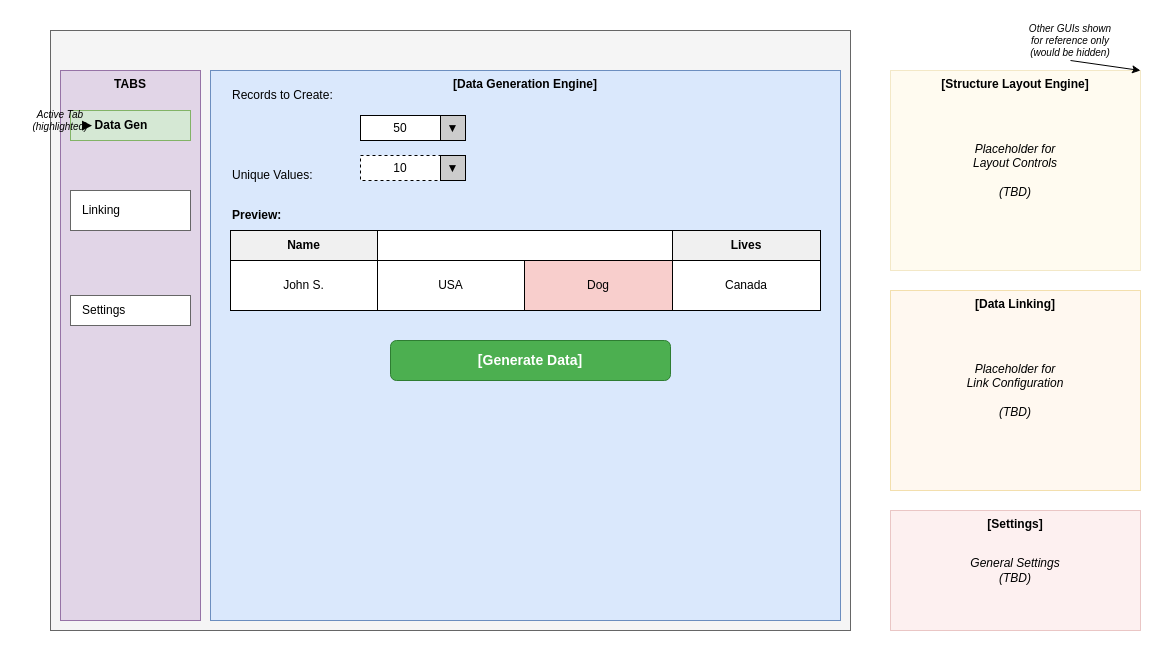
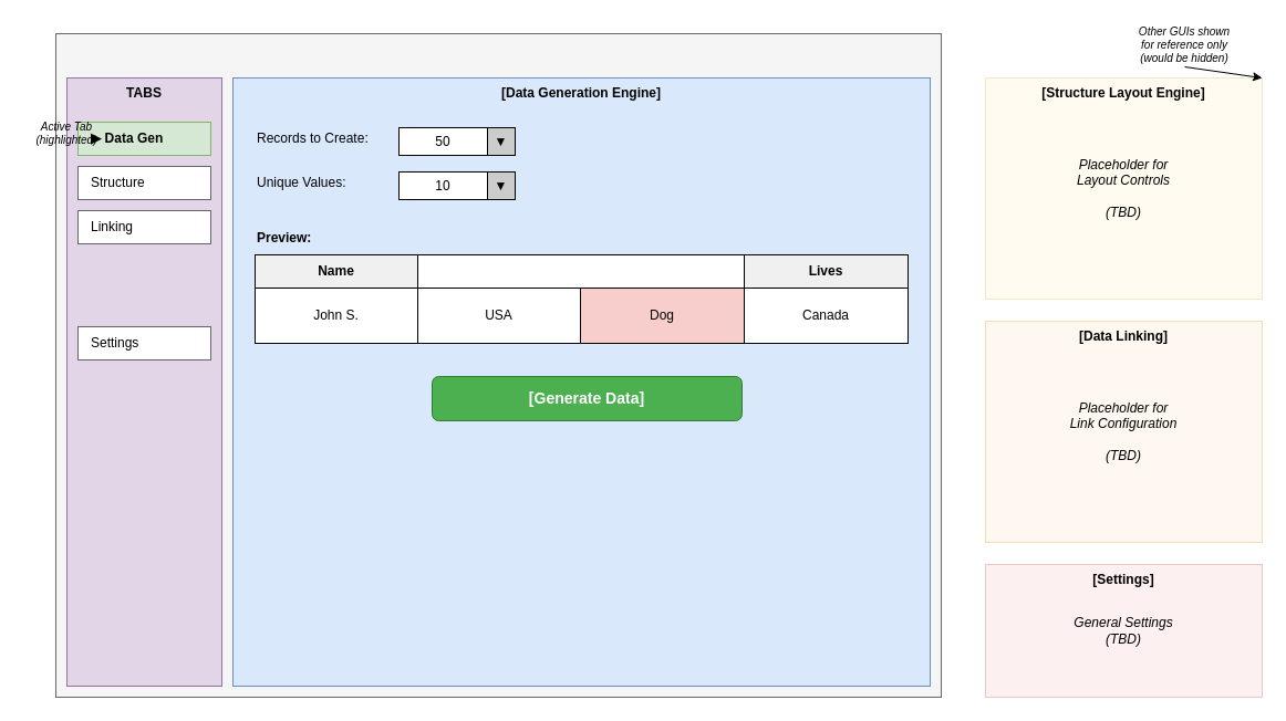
  <mxCell id="0" />
  <mxCell id="1" parent="0" />
  <mxCell id="2" value="GraphBlaster Control Panel" style="rounded=0;whiteSpace=wrap;html=1;fillColor=#f5f5f5;strokeColor=#666666;fontStyle=1;fontSize=14;" vertex="1" parent="1"><mxGeometry x="50" y="30" width="800" height="600" as="geometry" /></mxCell>
  <mxCell id="3" value="TABS" style="rounded=0;whiteSpace=wrap;html=1;fillColor=#e1d5e7;strokeColor=#9673a6;fontStyle=1;verticalAlign=top;" vertex="1" parent="1"><mxGeometry x="60" y="70" width="140" height="550" as="geometry" /></mxCell>
  <mxCell id="4" value="▶ Data Gen" style="rounded=0;whiteSpace=wrap;html=1;fillColor=#d5e8d4;strokeColor=#82b366;fontStyle=1;align=left;spacingLeft=10;" vertex="1" parent="1"><mxGeometry x="70" y="110" width="120" height="30" as="geometry" /></mxCell>
- <mxCell id="6" value="   Linking" style="rounded=0;whiteSpace=wrap;html=1;fillColor=#ffffff;strokeColor=#666666;align=left;spacingLeft=10;" vertex="1" parent="1"><mxGeometry x="70" y="190" width="120" height="40" as="geometry" /></mxCell>
+ <mxCell id="5" value="   Structure" style="rounded=0;whiteSpace=wrap;html=1;fillColor=#ffffff;strokeColor=#666666;align=left;spacingLeft=10;" vertex="1" parent="1"><mxGeometry x="70" y="150" width="120" height="30" as="geometry" /></mxCell>
+ <mxCell id="6" value="   Linking" style="rounded=0;whiteSpace=wrap;html=1;fillColor=#ffffff;strokeColor=#666666;align=left;spacingLeft=10;" vertex="1" parent="1"><mxGeometry x="70" y="190" width="120" height="30" as="geometry" /></mxCell>
  <mxCell id="7" value="   Settings" style="rounded=0;whiteSpace=wrap;html=1;fillColor=#ffffff;strokeColor=#666666;align=left;spacingLeft=10;" vertex="1" parent="1"><mxGeometry x="70" y="295" width="120" height="30" as="geometry" /></mxCell>
  <mxCell id="8" value="[Data Generation Engine]" style="rounded=0;whiteSpace=wrap;html=1;fillColor=#dae8fc;strokeColor=#6c8ebf;fontStyle=1;verticalAlign=top;" vertex="1" parent="1"><mxGeometry x="210" y="70" width="630" height="550" as="geometry" /></mxCell>
- <mxCell id="9" value="Records to Create:" style="text;html=1;strokeColor=none;fillColor=none;align=left;verticalAlign=middle;whiteSpace=wrap;rounded=0;" vertex="1" parent="1"><mxGeometry x="230" y="80" width="120" height="30" as="geometry" /></mxCell>
+ <mxCell id="9" value="Records to Create:" style="text;html=1;strokeColor=none;fillColor=none;align=left;verticalAlign=middle;whiteSpace=wrap;rounded=0;" vertex="1" parent="1"><mxGeometry x="230" y="110" width="120" height="30" as="geometry" /></mxCell>
  <mxCell id="10" value="50" style="rounded=0;whiteSpace=wrap;html=1;fillColor=#ffffff;strokeColor=#000000;" vertex="1" parent="1"><mxGeometry x="360" y="115" width="80" height="25" as="geometry" /></mxCell>
  <mxCell id="11" value="▼" style="rounded=0;whiteSpace=wrap;html=1;fillColor=#cccccc;strokeColor=#000000;" vertex="1" parent="1"><mxGeometry x="440" y="115" width="25" height="25" as="geometry" /></mxCell>
- <mxCell id="12" value="Unique Values:" style="text;html=1;strokeColor=none;fillColor=none;align=left;verticalAlign=middle;whiteSpace=wrap;rounded=0;" vertex="1" parent="1"><mxGeometry x="230" y="160" width="120" height="30" as="geometry" /></mxCell>
- <mxCell id="13" value="10" style="rounded=0;whiteSpace=wrap;html=1;fillColor=#ffffff;strokeColor=#000000;dashed=1;" vertex="1" parent="1"><mxGeometry x="360" y="155" width="80" height="25" as="geometry" /></mxCell>
+ <mxCell id="12" value="Unique Values:" style="text;html=1;strokeColor=none;fillColor=none;align=left;verticalAlign=middle;whiteSpace=wrap;rounded=0;" vertex="1" parent="1"><mxGeometry x="230" y="150" width="120" height="30" as="geometry" /></mxCell>
+ <mxCell id="13" value="10" style="rounded=0;whiteSpace=wrap;html=1;fillColor=#ffffff;strokeColor=#000000;" vertex="1" parent="1"><mxGeometry x="360" y="155" width="80" height="25" as="geometry" /></mxCell>
  <mxCell id="14" value="▼" style="rounded=0;whiteSpace=wrap;html=1;fillColor=#cccccc;strokeColor=#000000;" vertex="1" parent="1"><mxGeometry x="440" y="155" width="25" height="25" as="geometry" /></mxCell>
  <mxCell id="15" value="Preview:" style="text;html=1;strokeColor=none;fillColor=none;align=left;verticalAlign=middle;whiteSpace=wrap;rounded=0;fontStyle=1;" vertex="1" parent="1"><mxGeometry x="230" y="200" width="120" height="30" as="geometry" /></mxCell>
  <mxCell id="16" value="" style="rounded=0;whiteSpace=wrap;html=1;fillColor=#ffffff;strokeColor=#000000;" vertex="1" parent="1"><mxGeometry x="230" y="230" width="590" height="80" as="geometry" /></mxCell>
  <mxCell id="17" value="Name" style="rounded=0;whiteSpace=wrap;html=1;fillColor=#f0f0f0;strokeColor=#000000;fontStyle=1;" vertex="1" parent="1"><mxGeometry x="230" y="230" width="147" height="30" as="geometry" /></mxCell>
  <mxCell id="18" value="Lives" style="rounded=0;whiteSpace=wrap;html=1;fillColor=#f0f0f0;strokeColor=#000000;fontStyle=1;" vertex="1" parent="1"><mxGeometry x="672" y="230" width="148" height="30" as="geometry" /></mxCell>
  <mxCell id="19" value="John S." style="rounded=0;whiteSpace=wrap;html=1;fillColor=#ffffff;strokeColor=#000000;" vertex="1" parent="1"><mxGeometry x="230" y="260" width="147" height="50" as="geometry" /></mxCell>
  <mxCell id="20" value="USA" style="rounded=0;whiteSpace=wrap;html=1;fillColor=#ffffff;strokeColor=#000000;" vertex="1" parent="1"><mxGeometry x="377" y="260" width="147" height="50" as="geometry" /></mxCell>
  <mxCell id="21" value="Dog" style="rounded=0;whiteSpace=wrap;html=1;fillColor=#f8cecc;strokeColor=#000000;" vertex="1" parent="1"><mxGeometry x="524" y="260" width="148" height="50" as="geometry" /></mxCell>
  <mxCell id="22" value="Canada" style="rounded=0;whiteSpace=wrap;html=1;fillColor=#ffffff;strokeColor=#000000;" vertex="1" parent="1"><mxGeometry x="672" y="260" width="148" height="50" as="geometry" /></mxCell>
  <mxCell id="23" value="[Generate Data]" style="rounded=1;whiteSpace=wrap;html=1;fillColor=#4CAF50;strokeColor=#2E7D32;fontColor=#ffffff;fontStyle=1;fontSize=14;" vertex="1" parent="1"><mxGeometry x="390" y="340" width="280" height="40" as="geometry" /></mxCell>
  <mxCell id="24" value="[Structure Layout Engine]" style="rounded=0;whiteSpace=wrap;html=1;fillColor=#fff2cc;strokeColor=#d6b656;fontStyle=1;verticalAlign=top;opacity=30;" vertex="1" parent="1"><mxGeometry x="890" y="70" width="250" height="200" as="geometry" /></mxCell>
  <mxCell id="25" value="Placeholder for&#10;Layout Controls&#10;&#10;(TBD)" style="text;html=1;strokeColor=none;fillColor=none;align=center;verticalAlign=middle;whiteSpace=wrap;rounded=0;fontStyle=2;" vertex="1" parent="1"><mxGeometry x="910" y="130" width="210" height="80" as="geometry" /></mxCell>
  <mxCell id="26" value="[Data Linking]" style="rounded=0;whiteSpace=wrap;html=1;fillColor=#ffe6cc;strokeColor=#d79b00;fontStyle=1;verticalAlign=top;opacity=30;" vertex="1" parent="1"><mxGeometry x="890" y="290" width="250" height="200" as="geometry" /></mxCell>
  <mxCell id="27" value="Placeholder for&#10;Link Configuration&#10;&#10;(TBD)" style="text;html=1;strokeColor=none;fillColor=none;align=center;verticalAlign=middle;whiteSpace=wrap;rounded=0;fontStyle=2;" vertex="1" parent="1"><mxGeometry x="910" y="350" width="210" height="80" as="geometry" /></mxCell>
  <mxCell id="28" value="[Settings]" style="rounded=0;whiteSpace=wrap;html=1;fillColor=#f8cecc;strokeColor=#b85450;fontStyle=1;verticalAlign=top;opacity=30;" vertex="1" parent="1"><mxGeometry x="890" y="510" width="250" height="120" as="geometry" /></mxCell>
  <mxCell id="29" value="General Settings&#10;(TBD)" style="text;html=1;strokeColor=none;fillColor=none;align=center;verticalAlign=middle;whiteSpace=wrap;rounded=0;fontStyle=2;" vertex="1" parent="1"><mxGeometry x="910" y="550" width="210" height="40" as="geometry" /></mxCell>
  <mxCell id="30" value="Active Tab&#10;(highlighted)" style="text;html=1;strokeColor=none;fillColor=none;align=center;verticalAlign=middle;whiteSpace=wrap;rounded=0;fontStyle=2;fontSize=10;" vertex="1" parent="1"><mxGeometry x="20" y="100" width="80" height="40" as="geometry" /></mxCell>
  <mxCell id="31" value="Other GUIs shown&#10;for reference only&#10;(would be hidden)" style="text;html=1;strokeColor=none;fillColor=none;align=center;verticalAlign=middle;whiteSpace=wrap;rounded=0;fontStyle=2;fontSize=10;" vertex="1" parent="1"><mxGeometry x="1010" y="20" width="120" height="40" as="geometry" /></mxCell>
  <mxCell id="32" style="endArrow=classic;html=1;strokeWidth=1;exitX=0.5;exitY=1;exitDx=0;exitDy=0;entryX=1;entryY=0;entryDx=0;entryDy=0;" edge="1" parent="1" source="31" target="24"><mxGeometry width="50" height="50" relative="1" as="geometry"><mxPoint x="1010" y="90" as="sourcePoint" /><mxPoint x="1060" y="40" as="targetPoint" /></mxGeometry></mxCell>
